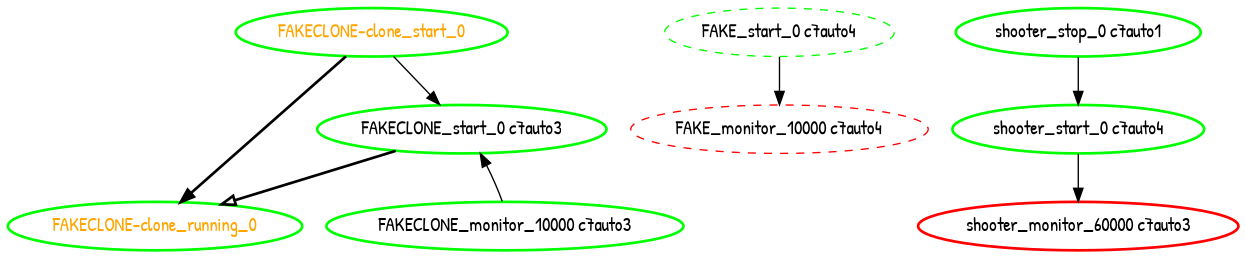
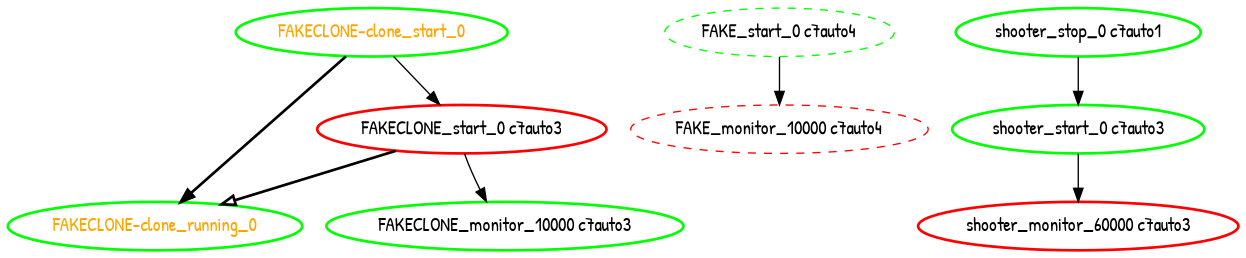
  digraph {
    fontname="Patrick Hand"
    node [color=green fontcolor=black fontname="Patrick Hand" style=bold]
    edge [arrowhead=normal fontname="Patrick Hand" style=solid]
    "FAKECLONE-clone_running_0" [fontcolor=orange]
    "FAKECLONE-clone_start_0" [fontcolor=orange]
-   "FAKECLONE_start_0 c7auto3"
+   "FAKECLONE_start_0 c7auto3" [color=red]
    "FAKECLONE_monitor_10000 c7auto3"
    "FAKE_monitor_10000 c7auto4" [color=red style=dashed]
    "FAKE_start_0 c7auto4" [style=dashed]
    "shooter_monitor_60000 c7auto3" [color=red]
-   "shooter_start_0 c7auto3" [label="shooter_start_0 c7auto4"]
+   "shooter_start_0 c7auto3"
    "shooter_stop_0 c7auto1"
    "FAKECLONE-clone_start_0" -> "FAKECLONE-clone_running_0" [style=bold]
    "FAKECLONE-clone_start_0" -> "FAKECLONE_start_0 c7auto3"
    "FAKECLONE_start_0 c7auto3" -> "FAKECLONE-clone_running_0" [arrowhead=onormal style=bold]
-   "FAKECLONE_monitor_10000 c7auto3" -> "FAKECLONE_start_0 c7auto3"
+   "FAKECLONE_start_0 c7auto3" -> "FAKECLONE_monitor_10000 c7auto3"
    "FAKE_start_0 c7auto4" -> "FAKE_monitor_10000 c7auto4"
    "shooter_start_0 c7auto3" -> "shooter_monitor_60000 c7auto3"
    "shooter_stop_0 c7auto1" -> "shooter_start_0 c7auto3"
  }
